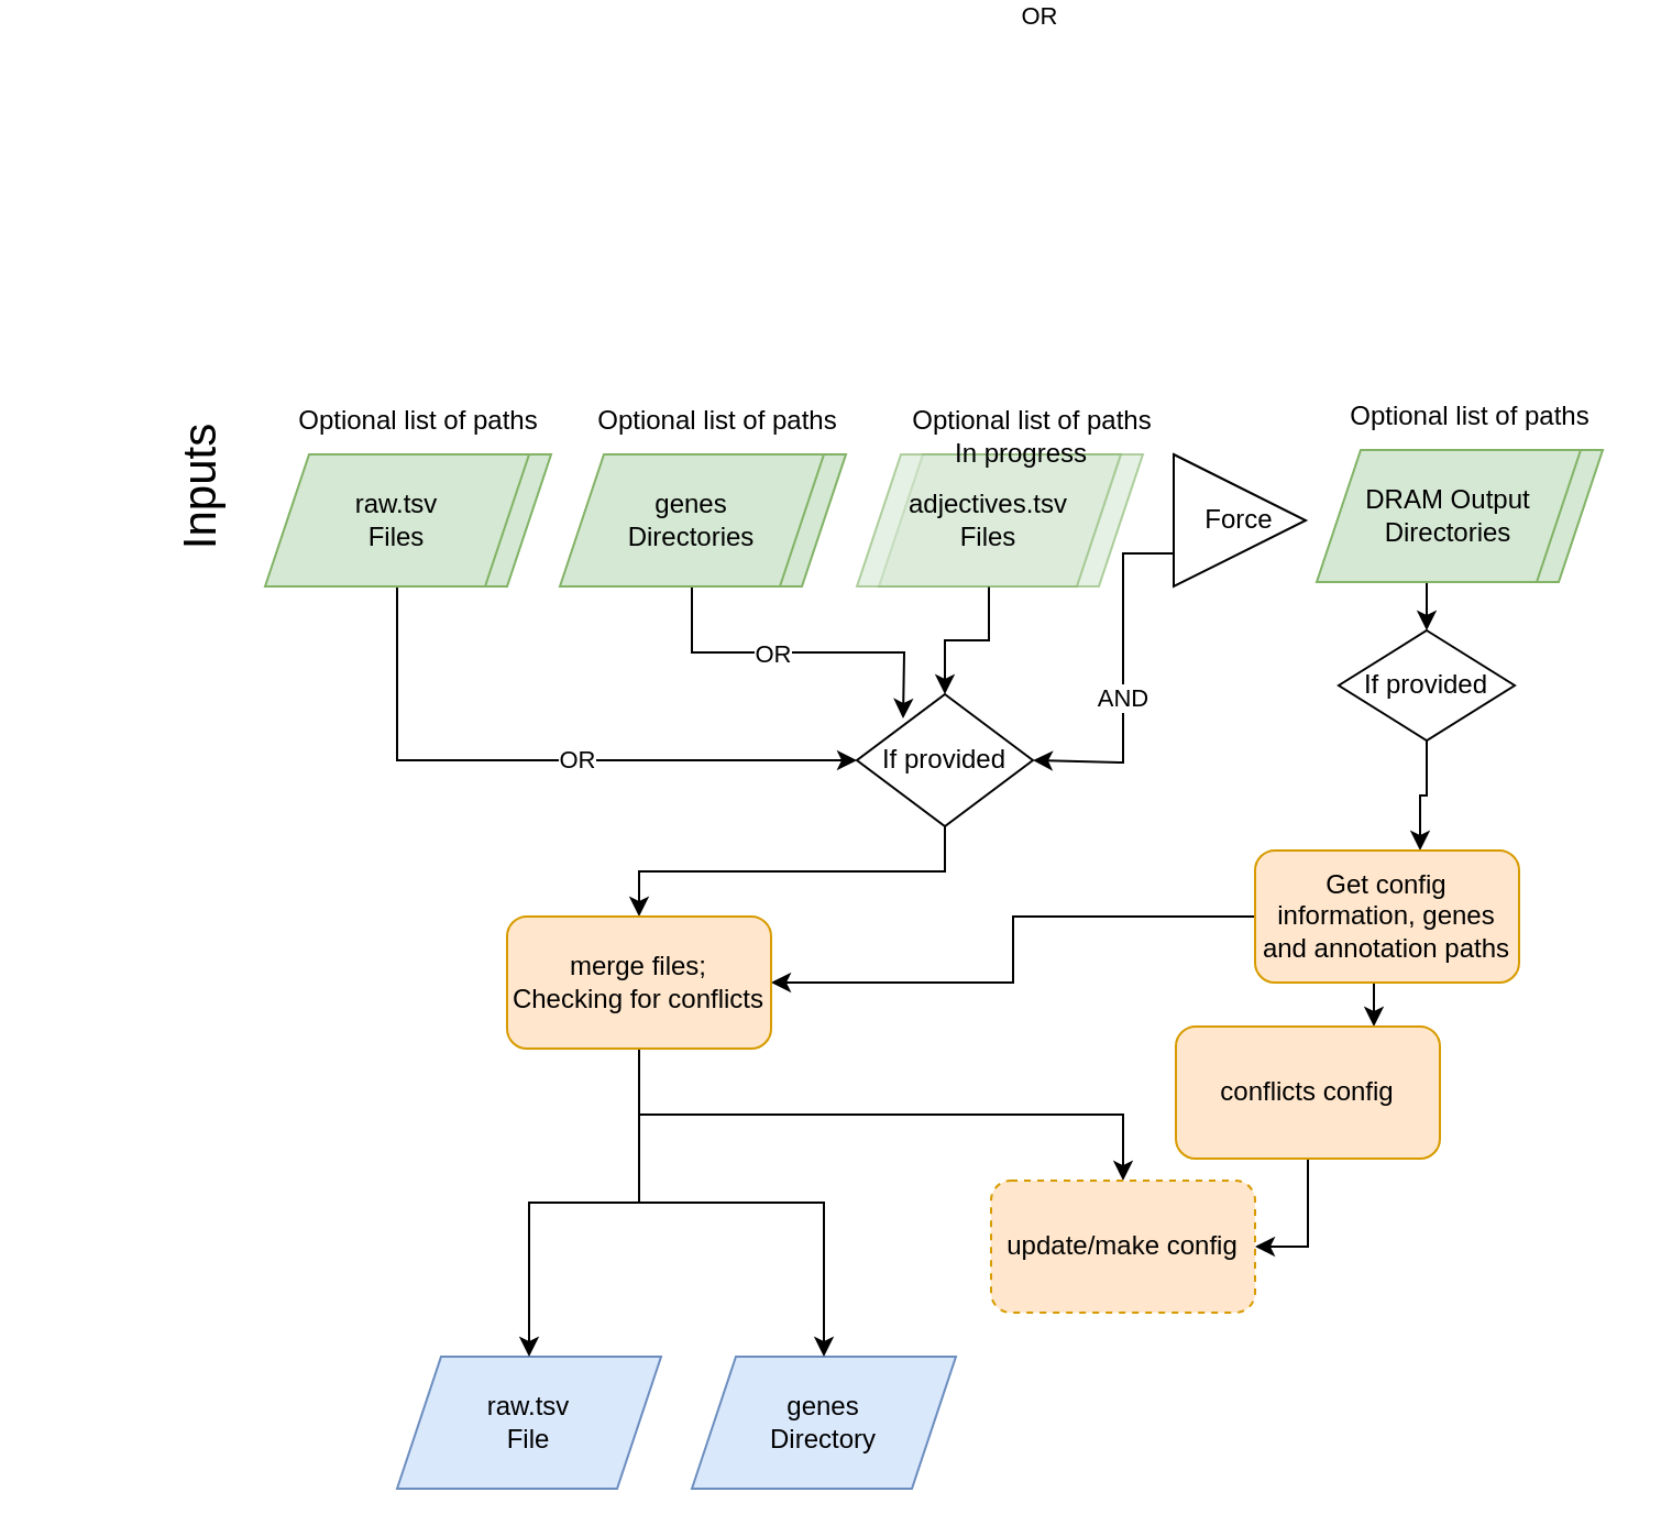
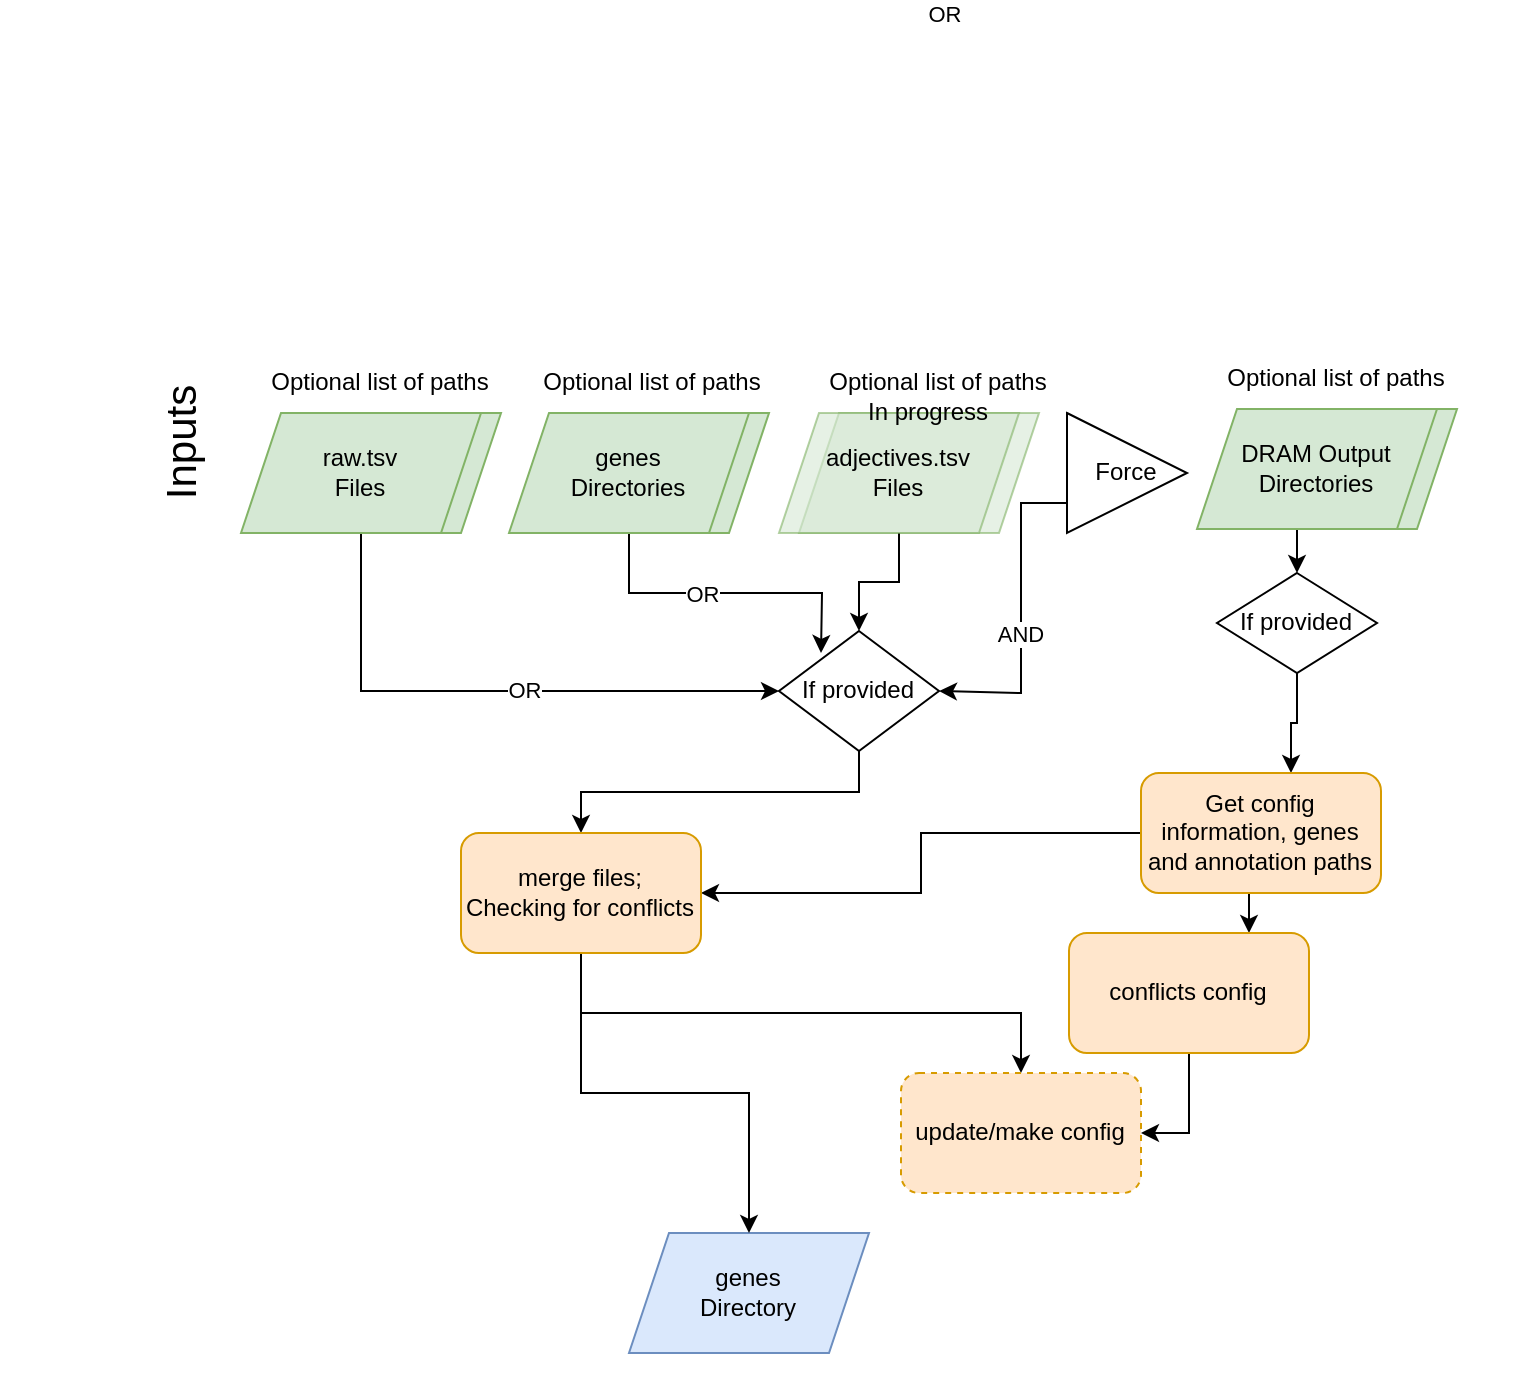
  <mxCell id="0" />
  <mxCell id="1" parent="0" />
  <mxCell id="2" value="" style="shape=parallelogram;perimeter=parallelogramPerimeter;whiteSpace=wrap;html=1;fixedSize=1;fillColor=#d5e8d4;strokeColor=#82b366;" vertex="1" parent="1"><mxGeometry x="130" y="52" width="120" height="60" as="geometry" /></mxCell>
  <mxCell id="3" style="edgeStyle=orthogonalEdgeStyle;rounded=0;orthogonalLoop=1;jettySize=auto;html=1;exitX=0.5;exitY=1;exitDx=0;exitDy=0;entryX=0;entryY=0.5;entryDx=0;entryDy=0;" edge="1" parent="1" source="5" target="34"><mxGeometry relative="1" as="geometry" /></mxCell>
  <mxCell id="4" value="&lt;div&gt;OR&lt;br&gt;&lt;/div&gt;" style="edgeLabel;html=1;align=center;verticalAlign=middle;resizable=0;points=[];" vertex="1" connectable="0" parent="3"><mxGeometry x="0.114" y="1" relative="1" as="geometry"><mxPoint as="offset" /></mxGeometry></mxCell>
  <mxCell id="5" value="&lt;div&gt;raw.tsv&lt;/div&gt;&lt;div&gt;Files&lt;br&gt;&lt;/div&gt;" style="shape=parallelogram;perimeter=parallelogramPerimeter;whiteSpace=wrap;html=1;fixedSize=1;fillColor=#d5e8d4;strokeColor=#82b366;" vertex="1" parent="1"><mxGeometry x="120" y="52" width="120" height="60" as="geometry" /></mxCell>
  <mxCell id="6" value="Optional list of paths" style="text;html=1;strokeColor=none;fillColor=none;align=center;verticalAlign=middle;whiteSpace=wrap;rounded=0;" vertex="1" parent="1"><mxGeometry x="120" y="22" width="140" height="30" as="geometry" /></mxCell>
  <mxCell id="7" value="" style="shape=parallelogram;perimeter=parallelogramPerimeter;whiteSpace=wrap;html=1;fixedSize=1;fillColor=#d5e8d4;strokeColor=#82b366;" vertex="1" parent="1"><mxGeometry x="264" y="52" width="120" height="60" as="geometry" /></mxCell>
  <mxCell id="8" style="edgeStyle=orthogonalEdgeStyle;rounded=0;orthogonalLoop=1;jettySize=auto;html=1;exitX=0.5;exitY=1;exitDx=0;exitDy=0;" edge="1" parent="1" source="10"><mxGeometry relative="1" as="geometry"><mxPoint x="410" y="172" as="targetPoint" /></mxGeometry></mxCell>
  <mxCell id="9" value="OR" style="edgeLabel;html=1;align=center;verticalAlign=middle;resizable=0;points=[];" vertex="1" connectable="0" parent="8"><mxGeometry x="-0.526" relative="1" as="geometry"><mxPoint x="29" as="offset" /></mxGeometry></mxCell>
  <mxCell id="10" value="&lt;div&gt;genes&lt;br&gt;&lt;/div&gt;&lt;div&gt;Directories&lt;br&gt;&lt;/div&gt;" style="shape=parallelogram;perimeter=parallelogramPerimeter;whiteSpace=wrap;html=1;fixedSize=1;fillColor=#d5e8d4;strokeColor=#82b366;" vertex="1" parent="1"><mxGeometry x="254" y="52" width="120" height="60" as="geometry" /></mxCell>
  <mxCell id="11" value="Optional list of paths" style="text;html=1;strokeColor=none;fillColor=none;align=center;verticalAlign=middle;whiteSpace=wrap;rounded=0;" vertex="1" parent="1"><mxGeometry x="256" y="22" width="140" height="30" as="geometry" /></mxCell>
  <mxCell id="12" value="" style="shape=parallelogram;perimeter=parallelogramPerimeter;whiteSpace=wrap;html=1;fixedSize=1;fillColor=#d5e8d4;strokeColor=#82b366;" vertex="1" parent="1"><mxGeometry x="608" y="50" width="120" height="60" as="geometry" /></mxCell>
  <mxCell id="13" style="edgeStyle=orthogonalEdgeStyle;rounded=0;orthogonalLoop=1;jettySize=auto;html=1;exitX=0.5;exitY=1;exitDx=0;exitDy=0;entryX=0.5;entryY=0;entryDx=0;entryDy=0;" edge="1" parent="1" source="14" target="24"><mxGeometry relative="1" as="geometry" /></mxCell>
  <mxCell id="14" value="DRAM Output Directories" style="shape=parallelogram;perimeter=parallelogramPerimeter;whiteSpace=wrap;html=1;fixedSize=1;fillColor=#d5e8d4;strokeColor=#82b366;" vertex="1" parent="1"><mxGeometry x="598" y="50" width="120" height="60" as="geometry" /></mxCell>
  <mxCell id="15" value="Optional list of paths" style="text;html=1;strokeColor=none;fillColor=none;align=center;verticalAlign=middle;whiteSpace=wrap;rounded=0;" vertex="1" parent="1"><mxGeometry x="598" y="20" width="140" height="30" as="geometry" /></mxCell>
  <mxCell id="16" value="&lt;font style=&quot;font-size: 13px;&quot;&gt;&lt;font style=&quot;font-size: 14px;&quot;&gt;&lt;font style=&quot;font-size: 15px;&quot;&gt;&lt;font style=&quot;font-size: 16px;&quot;&gt;&lt;font style=&quot;font-size: 17px;&quot;&gt;&lt;font style=&quot;font-size: 18px;&quot;&gt;&lt;font style=&quot;font-size: 19px;&quot;&gt;&lt;font style=&quot;font-size: 20px;&quot;&gt;&lt;font style=&quot;font-size: 21px;&quot;&gt;Inputs&lt;/font&gt;&lt;/font&gt;&lt;/font&gt;&lt;/font&gt;&lt;/font&gt;&lt;/font&gt;&lt;/font&gt;&lt;/font&gt;&lt;/font&gt;" style="text;html=1;strokeColor=none;fillColor=none;align=center;verticalAlign=middle;whiteSpace=wrap;rounded=0;rotation=-90;" vertex="1" parent="1"><mxGeometry x="20" y="52" width="140" height="30" as="geometry" /></mxCell>
  <mxCell id="17" value="" style="shape=parallelogram;perimeter=parallelogramPerimeter;whiteSpace=wrap;html=1;fixedSize=1;fillColor=#d5e8d4;strokeColor=#82b366;opacity=60;" vertex="1" parent="1"><mxGeometry x="399" y="52" width="120" height="60" as="geometry" /></mxCell>
  <mxCell id="18" style="edgeStyle=orthogonalEdgeStyle;rounded=0;orthogonalLoop=1;jettySize=auto;html=1;exitX=0.5;exitY=1;exitDx=0;exitDy=0;entryX=0.5;entryY=0;entryDx=0;entryDy=0;" edge="1" parent="1" source="20" target="34"><mxGeometry relative="1" as="geometry" /></mxCell>
  <mxCell id="19" value="OR" style="edgeLabel;html=1;align=center;verticalAlign=middle;resizable=0;points=[];" vertex="1" connectable="0" parent="18"><mxGeometry x="-0.333" y="3" relative="1" as="geometry"><mxPoint x="19" y="-283" as="offset" /></mxGeometry></mxCell>
  <mxCell id="20" value="&lt;div&gt;adjectives.tsv&lt;/div&gt;&lt;div&gt;Files&lt;br&gt;&lt;/div&gt;" style="shape=parallelogram;perimeter=parallelogramPerimeter;whiteSpace=wrap;html=1;fixedSize=1;fillColor=#d5e8d4;strokeColor=#82b366;opacity=60;" vertex="1" parent="1"><mxGeometry x="389" y="52" width="120" height="60" as="geometry" /></mxCell>
  <mxCell id="21" value="Optional list of paths" style="text;html=1;strokeColor=none;fillColor=none;align=center;verticalAlign=middle;whiteSpace=wrap;rounded=0;opacity=60;" vertex="1" parent="1"><mxGeometry x="399" y="22" width="140" height="30" as="geometry" /></mxCell>
  <mxCell id="22" value="In progress" style="text;html=1;strokeColor=none;fillColor=none;align=center;verticalAlign=middle;whiteSpace=wrap;rounded=0;opacity=60;" vertex="1" parent="1"><mxGeometry x="394" y="37" width="140" height="30" as="geometry" /></mxCell>
  <mxCell id="23" style="edgeStyle=orthogonalEdgeStyle;rounded=0;orthogonalLoop=1;jettySize=auto;html=1;exitX=0.5;exitY=1;exitDx=0;exitDy=0;entryX=0.625;entryY=0;entryDx=0;entryDy=0;entryPerimeter=0;" edge="1" parent="1" source="24" target="30"><mxGeometry relative="1" as="geometry" /></mxCell>
  <mxCell id="24" value="If provided" style="rhombus;whiteSpace=wrap;html=1;" vertex="1" parent="1"><mxGeometry x="608" y="132" width="80" height="50" as="geometry" /></mxCell>
  <mxCell id="25" style="edgeStyle=orthogonalEdgeStyle;rounded=0;orthogonalLoop=1;jettySize=auto;html=1;exitX=0.5;exitY=1;exitDx=0;exitDy=0;entryX=1;entryY=0.5;entryDx=0;entryDy=0;" edge="1" parent="1" source="27" target="34"><mxGeometry relative="1" as="geometry"><Array as="points"><mxPoint x="510" y="97" /><mxPoint x="510" y="192" /></Array></mxGeometry></mxCell>
  <mxCell id="26" value="&lt;div&gt;AND&lt;/div&gt;" style="edgeLabel;html=1;align=center;verticalAlign=middle;resizable=0;points=[];" vertex="1" connectable="0" parent="25"><mxGeometry x="-0.153" relative="1" as="geometry"><mxPoint x="-1" y="38" as="offset" /></mxGeometry></mxCell>
  <mxCell id="27" value="Force" style="triangle;whiteSpace=wrap;html=1;" vertex="1" parent="1"><mxGeometry x="533" y="52" width="60" height="60" as="geometry" /></mxCell>
  <mxCell id="28" style="edgeStyle=orthogonalEdgeStyle;rounded=0;orthogonalLoop=1;jettySize=auto;html=1;exitX=0;exitY=0.5;exitDx=0;exitDy=0;" edge="1" parent="1" source="30" target="38"><mxGeometry relative="1" as="geometry" /></mxCell>
  <mxCell id="29" style="edgeStyle=orthogonalEdgeStyle;rounded=0;orthogonalLoop=1;jettySize=auto;html=1;exitX=0.5;exitY=1;exitDx=0;exitDy=0;entryX=0.75;entryY=0;entryDx=0;entryDy=0;" edge="1" parent="1" source="30" target="41"><mxGeometry relative="1" as="geometry" /></mxCell>
  <mxCell id="30" value="Get config information, genes and annotation paths" style="rounded=1;whiteSpace=wrap;html=1;fillColor=#ffe6cc;strokeColor=#d79b00;" vertex="1" parent="1"><mxGeometry x="570" y="232" width="120" height="60" as="geometry" /></mxCell>
- <mxCell id="31" value="&lt;div&gt;raw.tsv&lt;/div&gt;&lt;div&gt;File&lt;/div&gt;" style="shape=parallelogram;perimeter=parallelogramPerimeter;whiteSpace=wrap;html=1;fixedSize=1;fillColor=#dae8fc;strokeColor=#6c8ebf;" vertex="1" parent="1"><mxGeometry x="180" y="462" width="120" height="60" as="geometry" /></mxCell>
  <mxCell id="32" value="&lt;div&gt;genes&lt;br&gt;&lt;/div&gt;&lt;div&gt;Directory&lt;/div&gt;" style="shape=parallelogram;perimeter=parallelogramPerimeter;whiteSpace=wrap;html=1;fixedSize=1;fillColor=#dae8fc;strokeColor=#6c8ebf;" vertex="1" parent="1"><mxGeometry x="314" y="462" width="120" height="60" as="geometry" /></mxCell>
  <mxCell id="33" style="edgeStyle=orthogonalEdgeStyle;rounded=0;orthogonalLoop=1;jettySize=auto;html=1;exitX=0.5;exitY=1;exitDx=0;exitDy=0;entryX=0.5;entryY=0;entryDx=0;entryDy=0;" edge="1" parent="1" source="34" target="38"><mxGeometry relative="1" as="geometry" /></mxCell>
  <mxCell id="34" value="If provided" style="rhombus;whiteSpace=wrap;html=1;" vertex="1" parent="1"><mxGeometry x="389" y="161" width="80" height="60" as="geometry" /></mxCell>
  <mxCell id="35" style="edgeStyle=orthogonalEdgeStyle;rounded=0;orthogonalLoop=1;jettySize=auto;html=1;exitX=0.5;exitY=1;exitDx=0;exitDy=0;entryX=0.5;entryY=0;entryDx=0;entryDy=0;" edge="1" parent="1" source="38" target="39"><mxGeometry relative="1" as="geometry" /></mxCell>
- <mxCell id="36" style="edgeStyle=orthogonalEdgeStyle;rounded=0;orthogonalLoop=1;jettySize=auto;html=1;exitX=0.5;exitY=1;exitDx=0;exitDy=0;" edge="1" parent="1" source="38" target="31"><mxGeometry relative="1" as="geometry" /></mxCell>
  <mxCell id="37" style="edgeStyle=orthogonalEdgeStyle;rounded=0;orthogonalLoop=1;jettySize=auto;html=1;exitX=0.5;exitY=1;exitDx=0;exitDy=0;entryX=0.5;entryY=0;entryDx=0;entryDy=0;" edge="1" parent="1" source="38" target="32"><mxGeometry relative="1" as="geometry" /></mxCell>
  <mxCell id="38" value="&lt;div&gt;merge files;&lt;/div&gt;&lt;div&gt;Checking for conflicts&lt;br&gt;&lt;/div&gt;" style="rounded=1;whiteSpace=wrap;html=1;fillColor=#ffe6cc;strokeColor=#d79b00;" vertex="1" parent="1"><mxGeometry x="230" y="262" width="120" height="60" as="geometry" /></mxCell>
  <mxCell id="39" value="update/make config" style="rounded=1;whiteSpace=wrap;html=1;fillColor=#ffe6cc;strokeColor=#d79b00;dashed=1;" vertex="1" parent="1"><mxGeometry x="450" y="382" width="120" height="60" as="geometry" /></mxCell>
  <mxCell id="40" style="edgeStyle=orthogonalEdgeStyle;rounded=0;orthogonalLoop=1;jettySize=auto;html=1;exitX=0.5;exitY=1;exitDx=0;exitDy=0;entryX=1;entryY=0.5;entryDx=0;entryDy=0;" edge="1" parent="1" source="41" target="39"><mxGeometry relative="1" as="geometry" /></mxCell>
  <mxCell id="41" value="conflicts config" style="rounded=1;whiteSpace=wrap;html=1;fillColor=#ffe6cc;strokeColor=#d79b00;" vertex="1" parent="1"><mxGeometry x="534" y="312" width="120" height="60" as="geometry" /></mxCell>
